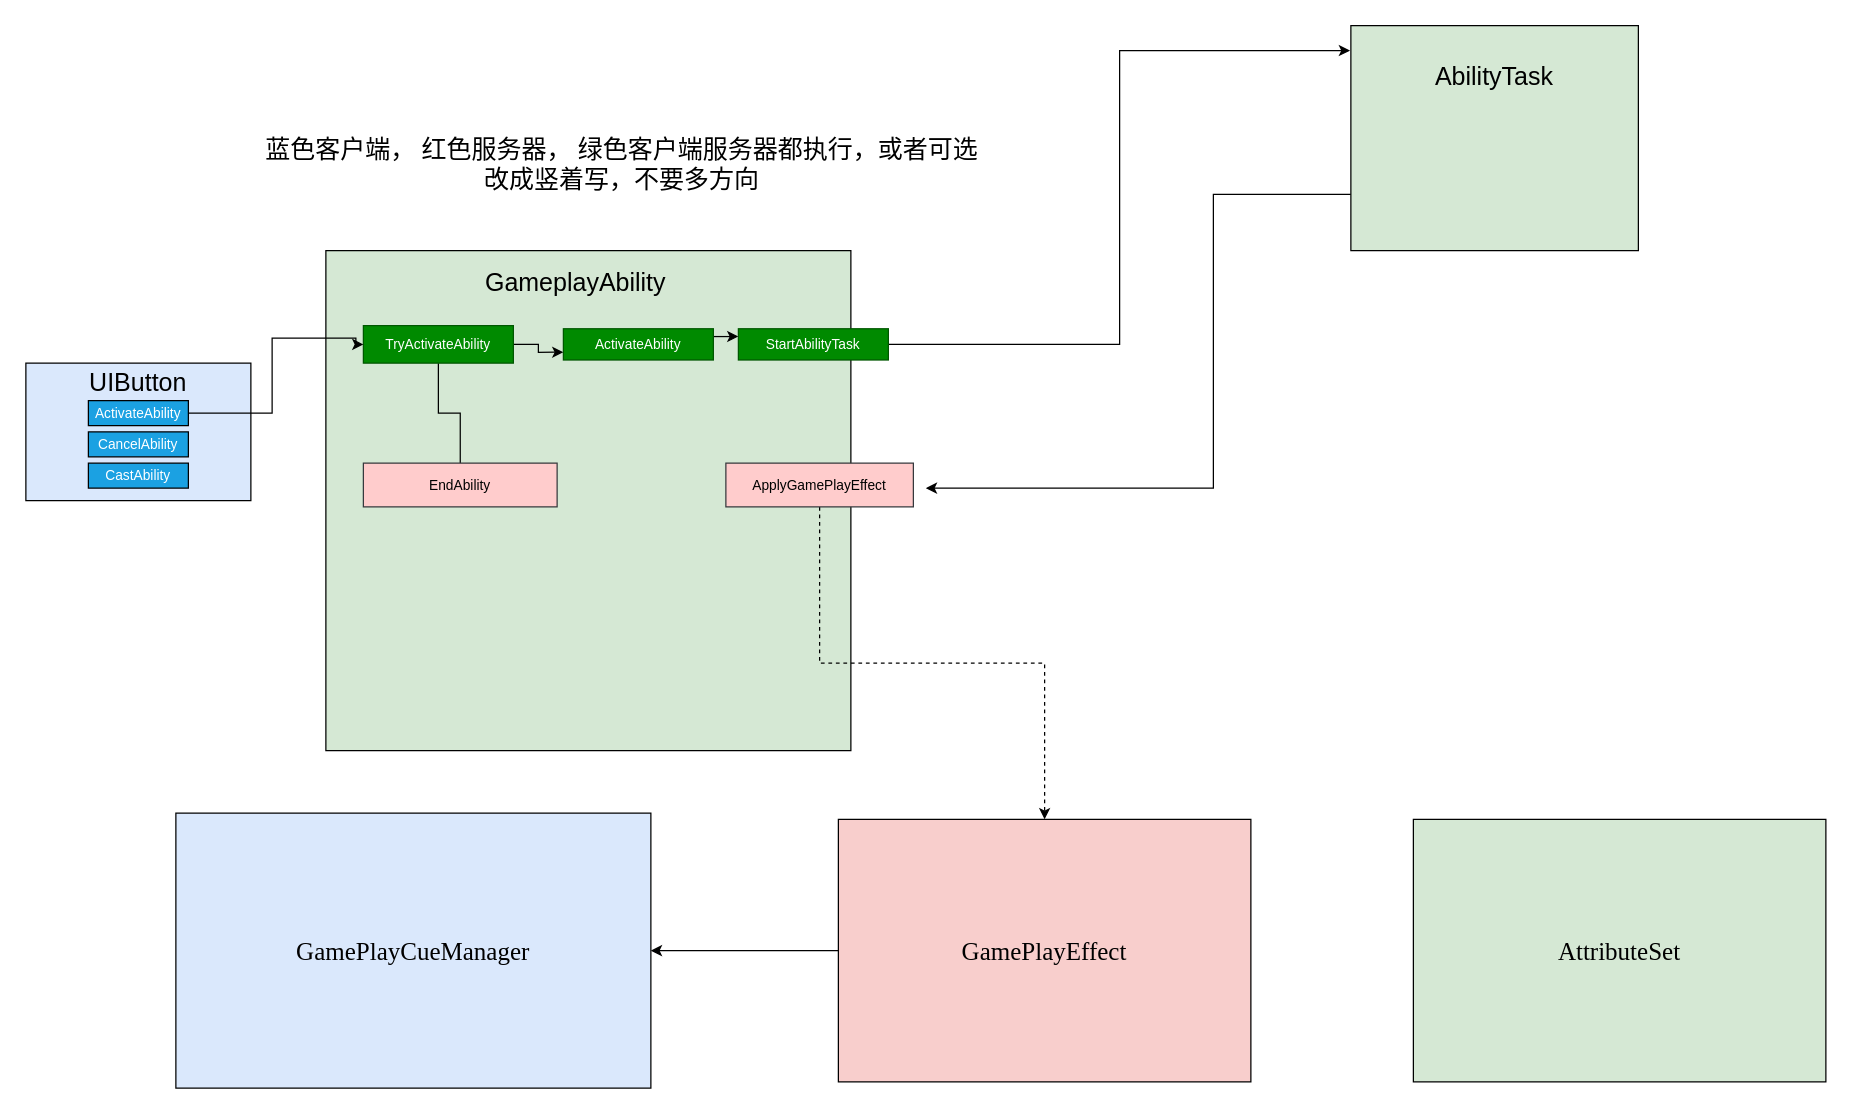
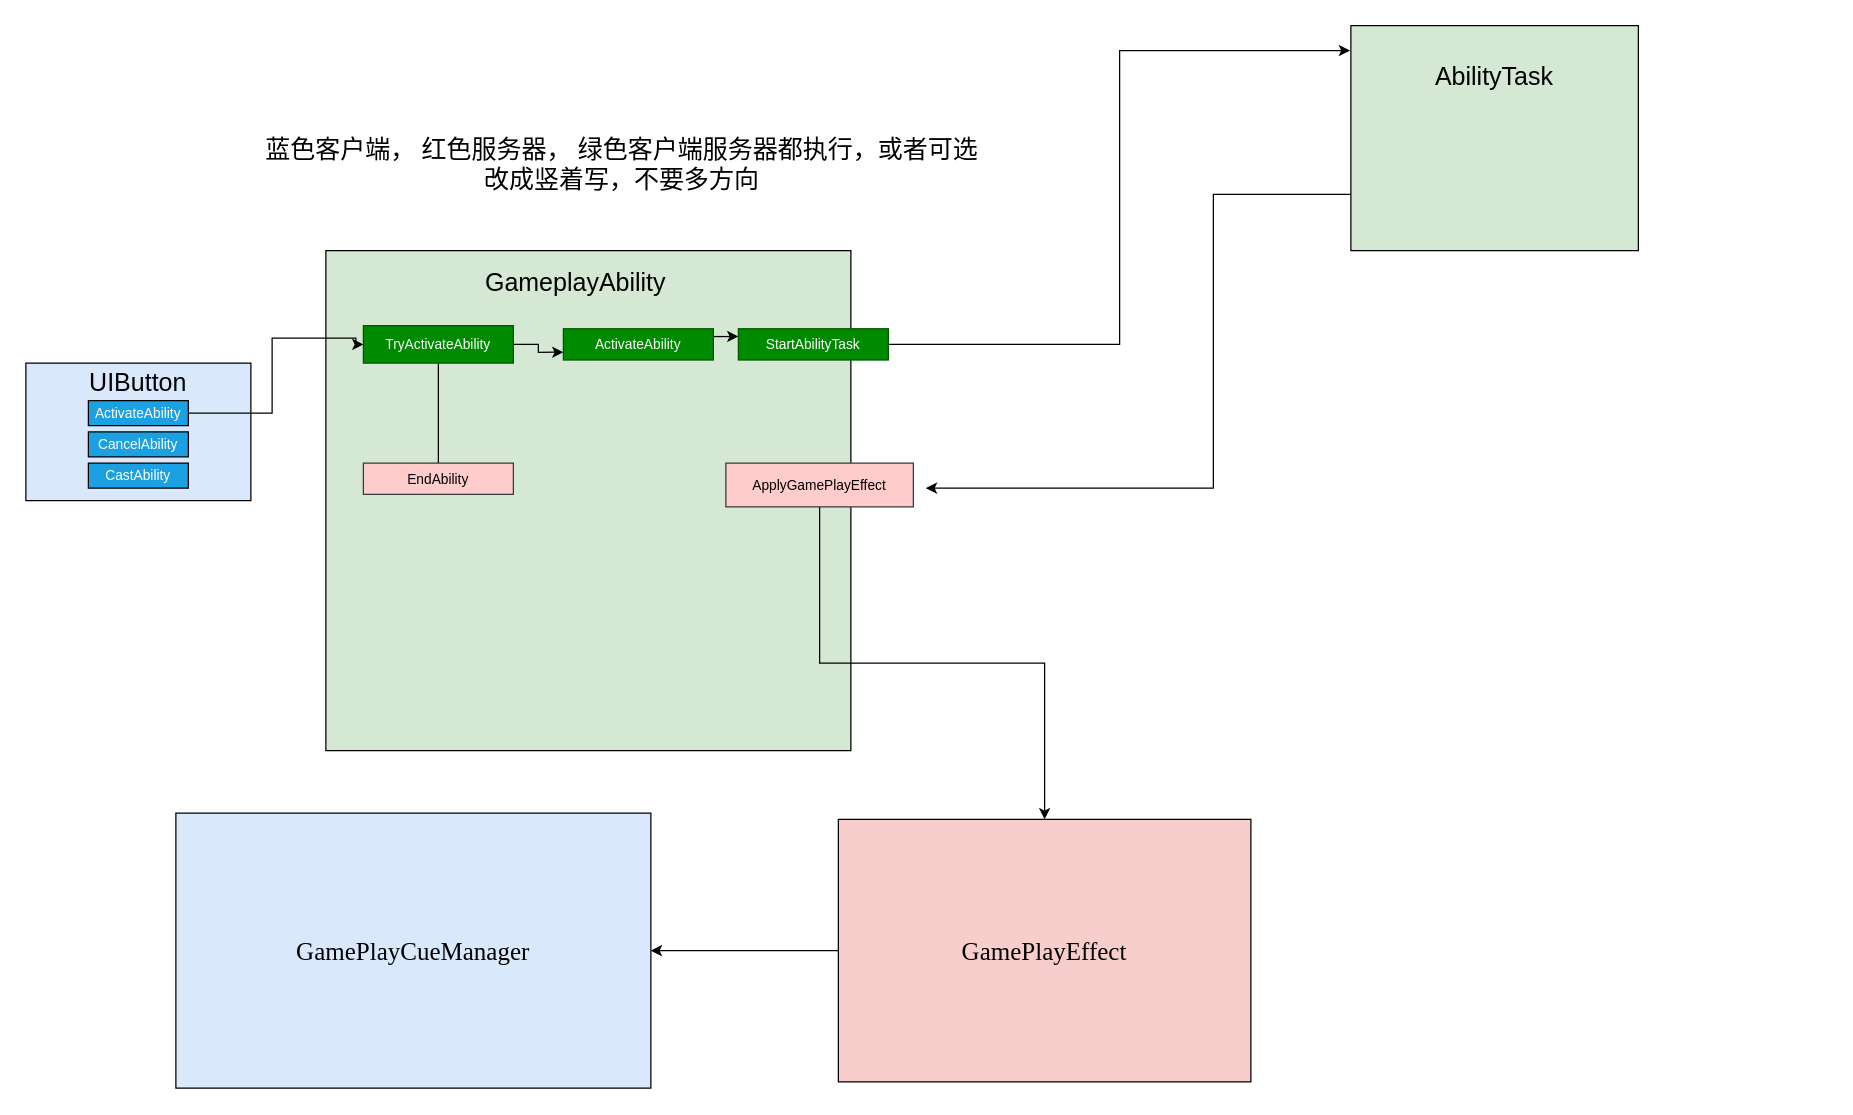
  <mxCell id="0" />
  <mxCell id="1" parent="0" />
  <mxCell id="2" value="" style="rounded=0;whiteSpace=wrap;html=1;hachureGap=4;fontFamily=Architects Daughter;fontSource=https%3A%2F%2Ffonts.googleapis.com%2Fcss%3Ffamily%3DArchitects%2BDaughter;fontSize=20;fillColor=#dae8fc;strokeColor=#000000;" vertex="1" parent="1"><mxGeometry x="20" y="290" width="180" height="110" as="geometry" /></mxCell>
  <mxCell id="3" value="&lt;font style=&quot;font-size: 11px;&quot;&gt;ActivateAbility&lt;/font&gt;" style="rounded=0;whiteSpace=wrap;html=1;sketch=0;hachureGap=4;jiggle=2;curveFitting=1;fontFamily=Helvetica;fontSize=20;fillColor=#1ba1e2;fontColor=#ffffff;strokeColor=#000000;verticalAlign=middle;labelPosition=center;verticalLabelPosition=middle;align=center;spacing=0;spacingBottom=8;" vertex="1" parent="1"><mxGeometry x="70" y="320" width="80" height="20" as="geometry" /></mxCell>
  <mxCell id="4" value="UIButton" style="text;strokeColor=none;align=center;fillColor=none;html=1;verticalAlign=middle;whiteSpace=wrap;rounded=0;sketch=0;hachureGap=4;jiggle=2;curveFitting=1;fontFamily=Helvetica;fontSize=20;" vertex="1" parent="1"><mxGeometry x="80" y="290" width="60" height="30" as="geometry" /></mxCell>
  <mxCell id="5" value="&lt;span style=&quot;font-size: 11px;&quot;&gt;CancelAbility&lt;/span&gt;" style="rounded=0;whiteSpace=wrap;html=1;sketch=0;hachureGap=4;jiggle=2;curveFitting=1;fontFamily=Helvetica;fontSize=20;fillColor=#1ba1e2;fontColor=#ffffff;strokeColor=#000000;verticalAlign=middle;labelPosition=center;verticalLabelPosition=middle;align=center;spacing=0;spacingBottom=8;" vertex="1" parent="1"><mxGeometry x="70" y="345" width="80" height="20" as="geometry" /></mxCell>
  <mxCell id="6" value="&lt;span style=&quot;font-size: 11px;&quot;&gt;CastAbility&lt;/span&gt;" style="rounded=0;whiteSpace=wrap;html=1;sketch=0;hachureGap=4;jiggle=2;curveFitting=1;fontFamily=Helvetica;fontSize=20;fillColor=#1ba1e2;fontColor=#ffffff;strokeColor=#000000;verticalAlign=middle;labelPosition=center;verticalLabelPosition=middle;align=center;spacing=0;spacingBottom=8;" vertex="1" parent="1"><mxGeometry x="70" y="370" width="80" height="20" as="geometry" /></mxCell>
  <mxCell id="7" value="" style="rounded=0;whiteSpace=wrap;html=1;hachureGap=4;fontFamily=Architects Daughter;fontSource=https%3A%2F%2Ffonts.googleapis.com%2Fcss%3Ffamily%3DArchitects%2BDaughter;fontSize=20;fillColor=#d5e8d4;strokeColor=#000000;" vertex="1" parent="1"><mxGeometry x="260" y="200" width="420" height="400" as="geometry" /></mxCell>
  <mxCell id="8" value="GameplayAbility" style="text;strokeColor=none;align=center;fillColor=none;html=1;verticalAlign=middle;whiteSpace=wrap;rounded=0;sketch=0;hachureGap=4;jiggle=2;curveFitting=1;fontFamily=Helvetica;fontSize=20;" vertex="1" parent="1"><mxGeometry x="430" y="210" width="60" height="30" as="geometry" /></mxCell>
  <mxCell id="9" value="" style="edgeStyle=orthogonalEdgeStyle;rounded=0;sketch=0;hachureGap=4;jiggle=2;curveFitting=1;orthogonalLoop=1;jettySize=auto;html=1;fontFamily=Helvetica;fontSize=11;fontColor=#000000;endArrow=none;" edge="1" parent="1" source="11" target="15"><mxGeometry relative="1" as="geometry" /></mxCell>
  <mxCell id="10" style="edgeStyle=orthogonalEdgeStyle;rounded=0;sketch=0;hachureGap=4;jiggle=2;curveFitting=1;orthogonalLoop=1;jettySize=auto;html=1;exitX=1;exitY=0.5;exitDx=0;exitDy=0;entryX=0;entryY=0.75;entryDx=0;entryDy=0;fontFamily=Helvetica;fontSize=11;fontColor=#000000;" edge="1" parent="1" source="11" target="14"><mxGeometry relative="1" as="geometry" /></mxCell>
  <mxCell id="11" value="&lt;span style=&quot;font-size: 11px;&quot;&gt;TryActivateAbility&lt;/span&gt;" style="rounded=0;whiteSpace=wrap;html=1;sketch=0;hachureGap=4;jiggle=2;curveFitting=1;fontFamily=Helvetica;fontSize=20;fillColor=#008a00;fontColor=#ffffff;strokeColor=#005700;verticalAlign=middle;labelPosition=center;verticalLabelPosition=middle;align=center;spacing=0;spacingBottom=8;" vertex="1" parent="1"><mxGeometry x="290" y="260" width="120" height="30" as="geometry" /></mxCell>
  <mxCell id="12" style="edgeStyle=orthogonalEdgeStyle;rounded=0;hachureGap=4;orthogonalLoop=1;jettySize=auto;html=1;exitX=1;exitY=0.5;exitDx=0;exitDy=0;fontFamily=Helvetica;fontSize=11;fontColor=#000000;entryX=0;entryY=0.5;entryDx=0;entryDy=0;" edge="1" parent="1" source="3" target="11"><mxGeometry relative="1" as="geometry"><mxPoint x="220" y="270" as="targetPoint" /><Array as="points"><mxPoint x="217" y="330" /><mxPoint x="217" y="270" /><mxPoint x="284" y="270" /></Array></mxGeometry></mxCell>
  <mxCell id="13" style="edgeStyle=orthogonalEdgeStyle;rounded=0;sketch=0;hachureGap=4;jiggle=2;curveFitting=1;orthogonalLoop=1;jettySize=auto;html=1;exitX=1;exitY=0.25;exitDx=0;exitDy=0;entryX=0;entryY=0.25;entryDx=0;entryDy=0;fontFamily=Helvetica;fontSize=11;fontColor=#000000;" edge="1" parent="1" source="14" target="17"><mxGeometry relative="1" as="geometry" /></mxCell>
  <mxCell id="14" value="&lt;span style=&quot;font-size: 11px;&quot;&gt;ActivateAbility&lt;/span&gt;" style="rounded=0;whiteSpace=wrap;html=1;sketch=0;hachureGap=4;jiggle=2;curveFitting=1;fontFamily=Helvetica;fontSize=20;fillColor=#008a00;fontColor=#ffffff;strokeColor=#005700;verticalAlign=middle;labelPosition=center;verticalLabelPosition=middle;align=center;spacing=0;spacingBottom=8;" vertex="1" parent="1"><mxGeometry x="450" y="262.5" width="120" height="25" as="geometry" /></mxCell>
- <mxCell id="15" value="&lt;span style=&quot;font-size: 11px;&quot;&gt;EndAbility&lt;/span&gt;" style="rounded=0;whiteSpace=wrap;html=1;sketch=0;hachureGap=4;jiggle=2;curveFitting=1;fontFamily=Helvetica;fontSize=20;fillColor=#ffcccc;strokeColor=#36393d;verticalAlign=middle;labelPosition=center;verticalLabelPosition=middle;align=center;spacing=0;spacingBottom=8;" vertex="1" parent="1"><mxGeometry x="290" y="370" width="155" height="35" as="geometry" /></mxCell>
+ <mxCell id="15" value="&lt;span style=&quot;font-size: 11px;&quot;&gt;EndAbility&lt;/span&gt;" style="rounded=0;whiteSpace=wrap;html=1;sketch=0;hachureGap=4;jiggle=2;curveFitting=1;fontFamily=Helvetica;fontSize=20;fillColor=#ffcccc;strokeColor=#36393d;verticalAlign=middle;labelPosition=center;verticalLabelPosition=middle;align=center;spacing=0;spacingBottom=8;" vertex="1" parent="1"><mxGeometry x="290" y="370" width="120" height="25" as="geometry" /></mxCell>
  <mxCell id="16" style="edgeStyle=orthogonalEdgeStyle;rounded=0;sketch=0;hachureGap=4;jiggle=2;curveFitting=1;orthogonalLoop=1;jettySize=auto;html=1;exitX=1;exitY=0.5;exitDx=0;exitDy=0;entryX=-0.003;entryY=0.111;entryDx=0;entryDy=0;entryPerimeter=0;fontFamily=Helvetica;fontSize=11;fontColor=#000000;" edge="1" parent="1" source="17" target="19"><mxGeometry relative="1" as="geometry" /></mxCell>
  <mxCell id="17" value="&lt;span style=&quot;font-size: 11px;&quot;&gt;StartAbilityTask&lt;/span&gt;" style="rounded=0;whiteSpace=wrap;html=1;sketch=0;hachureGap=4;jiggle=2;curveFitting=1;fontFamily=Helvetica;fontSize=20;fillColor=#008a00;fontColor=#ffffff;strokeColor=#005700;verticalAlign=middle;labelPosition=center;verticalLabelPosition=middle;align=center;spacing=0;spacingBottom=8;" vertex="1" parent="1"><mxGeometry x="590" y="262.5" width="120" height="25" as="geometry" /></mxCell>
  <mxCell id="18" style="edgeStyle=orthogonalEdgeStyle;rounded=0;sketch=0;hachureGap=4;jiggle=2;curveFitting=1;orthogonalLoop=1;jettySize=auto;html=1;exitX=0;exitY=0.75;exitDx=0;exitDy=0;fontFamily=Helvetica;fontSize=11;fontColor=#000000;" edge="1" parent="1" source="19"><mxGeometry relative="1" as="geometry"><mxPoint x="740" y="390" as="targetPoint" /><Array as="points"><mxPoint x="970" y="390" /></Array></mxGeometry></mxCell>
  <mxCell id="19" value="" style="rounded=0;whiteSpace=wrap;html=1;hachureGap=4;fontFamily=Architects Daughter;fontSource=https%3A%2F%2Ffonts.googleapis.com%2Fcss%3Ffamily%3DArchitects%2BDaughter;fontSize=20;fillColor=#d5e8d4;strokeColor=#000000;" vertex="1" parent="1"><mxGeometry x="1080" y="20" width="230" height="180" as="geometry" /></mxCell>
  <mxCell id="20" value="AbilityTask" style="text;strokeColor=none;align=center;fillColor=none;html=1;verticalAlign=middle;whiteSpace=wrap;rounded=0;sketch=0;hachureGap=4;jiggle=2;curveFitting=1;fontFamily=Helvetica;fontSize=20;" vertex="1" parent="1"><mxGeometry x="1125" y="30" width="140" height="60" as="geometry" /></mxCell>
- <mxCell id="21" value="" style="edgeStyle=orthogonalEdgeStyle;rounded=0;sketch=0;hachureGap=4;jiggle=2;curveFitting=1;orthogonalLoop=1;jettySize=auto;html=1;fontFamily=Helvetica;fontSize=11;fontColor=#000000;dashed=1;" edge="1" parent="1" source="22" target="24"><mxGeometry relative="1" as="geometry"><mxPoint x="920" y="710" as="targetPoint" /></mxGeometry></mxCell>
+ <mxCell id="21" value="" style="edgeStyle=orthogonalEdgeStyle;rounded=0;sketch=0;hachureGap=4;jiggle=2;curveFitting=1;orthogonalLoop=1;jettySize=auto;html=1;fontFamily=Helvetica;fontSize=11;fontColor=#000000;" edge="1" parent="1" source="22" target="24"><mxGeometry relative="1" as="geometry"><mxPoint x="920" y="710" as="targetPoint" /></mxGeometry></mxCell>
  <mxCell id="22" value="&lt;span style=&quot;font-size: 11px;&quot;&gt;ApplyGamePlayEffect&lt;/span&gt;" style="rounded=0;whiteSpace=wrap;html=1;sketch=0;hachureGap=4;jiggle=2;curveFitting=1;fontFamily=Helvetica;fontSize=20;fillColor=#ffcccc;strokeColor=#36393d;verticalAlign=middle;labelPosition=center;verticalLabelPosition=middle;align=center;spacing=0;spacingBottom=8;" vertex="1" parent="1"><mxGeometry x="580" y="370" width="150" height="35" as="geometry" /></mxCell>
  <mxCell id="23" style="edgeStyle=orthogonalEdgeStyle;rounded=0;sketch=0;hachureGap=4;jiggle=2;curveFitting=1;orthogonalLoop=1;jettySize=auto;html=1;exitX=0;exitY=0.5;exitDx=0;exitDy=0;entryX=1;entryY=0.5;entryDx=0;entryDy=0;fontFamily=Helvetica;fontSize=11;fontColor=#000000;" edge="1" parent="1" source="24" target="25"><mxGeometry relative="1" as="geometry" /></mxCell>
  <mxCell id="24" value="GamePlayEffect" style="rounded=0;whiteSpace=wrap;html=1;hachureGap=4;fontFamily=Architects Daughter;fontSource=https%3A%2F%2Ffonts.googleapis.com%2Fcss%3Ffamily%3DArchitects%2BDaughter;fontSize=20;fillColor=#f8cecc;strokeColor=#000000;" vertex="1" parent="1"><mxGeometry x="670" y="655" width="330" height="210" as="geometry" /></mxCell>
  <mxCell id="25" value="GamePlayCueManager" style="rounded=0;whiteSpace=wrap;html=1;hachureGap=4;fontFamily=Architects Daughter;fontSource=https%3A%2F%2Ffonts.googleapis.com%2Fcss%3Ffamily%3DArchitects%2BDaughter;fontSize=20;fillColor=#dae8fc;strokeColor=#000000;" vertex="1" parent="1"><mxGeometry x="140" y="650" width="380" height="220" as="geometry" /></mxCell>
  <mxCell id="26" value="&lt;div style=&quot;text-align: center;&quot;&gt;&lt;span style=&quot;background-color: initial; font-size: 20px;&quot;&gt;&lt;font face=&quot;Architects Daughter&quot;&gt;蓝色客户端， 红色服务器， 绿色客户端服务器都执行，或者可选&lt;/font&gt;&lt;/span&gt;&lt;/div&gt;&lt;div style=&quot;text-align: center;&quot;&gt;&lt;span style=&quot;background-color: initial; font-size: 20px;&quot;&gt;&lt;font face=&quot;Architects Daughter&quot;&gt;改成竖着写，不要多方向&lt;/font&gt;&lt;/span&gt;&lt;/div&gt;" style="text;whiteSpace=wrap;html=1;fontSize=11;fontFamily=Helvetica;fontColor=#000000;" vertex="1" parent="1"><mxGeometry x="210" y="100" width="880" height="70" as="geometry" /></mxCell>
- <mxCell id="27" value="AttributeSet" style="rounded=0;whiteSpace=wrap;html=1;hachureGap=4;fontFamily=Architects Daughter;fontSource=https%3A%2F%2Ffonts.googleapis.com%2Fcss%3Ffamily%3DArchitects%2BDaughter;fontSize=20;fillColor=#d5e8d4;strokeColor=#000000;" vertex="1" parent="1"><mxGeometry x="1130" y="655" width="330" height="210" as="geometry" /></mxCell>
